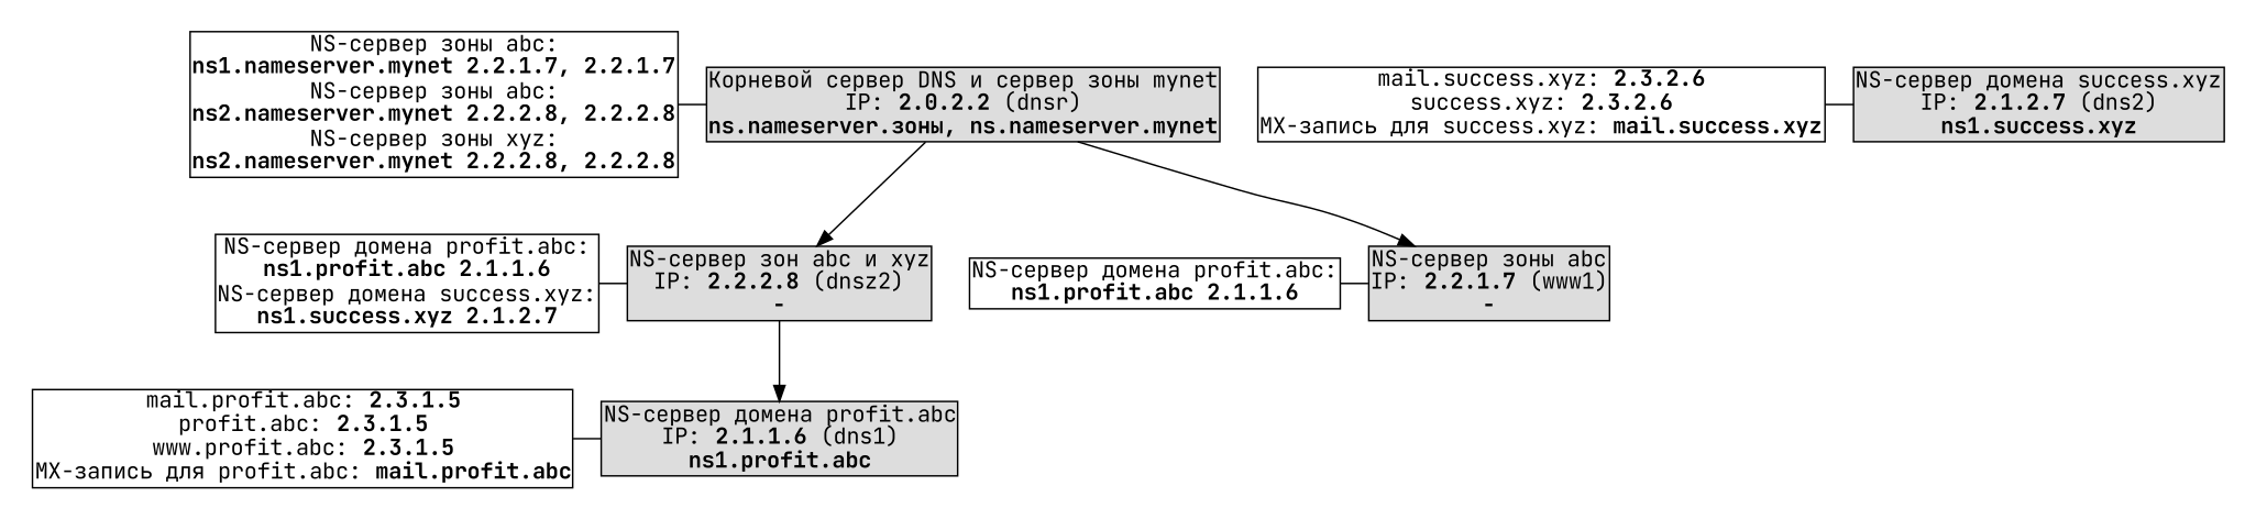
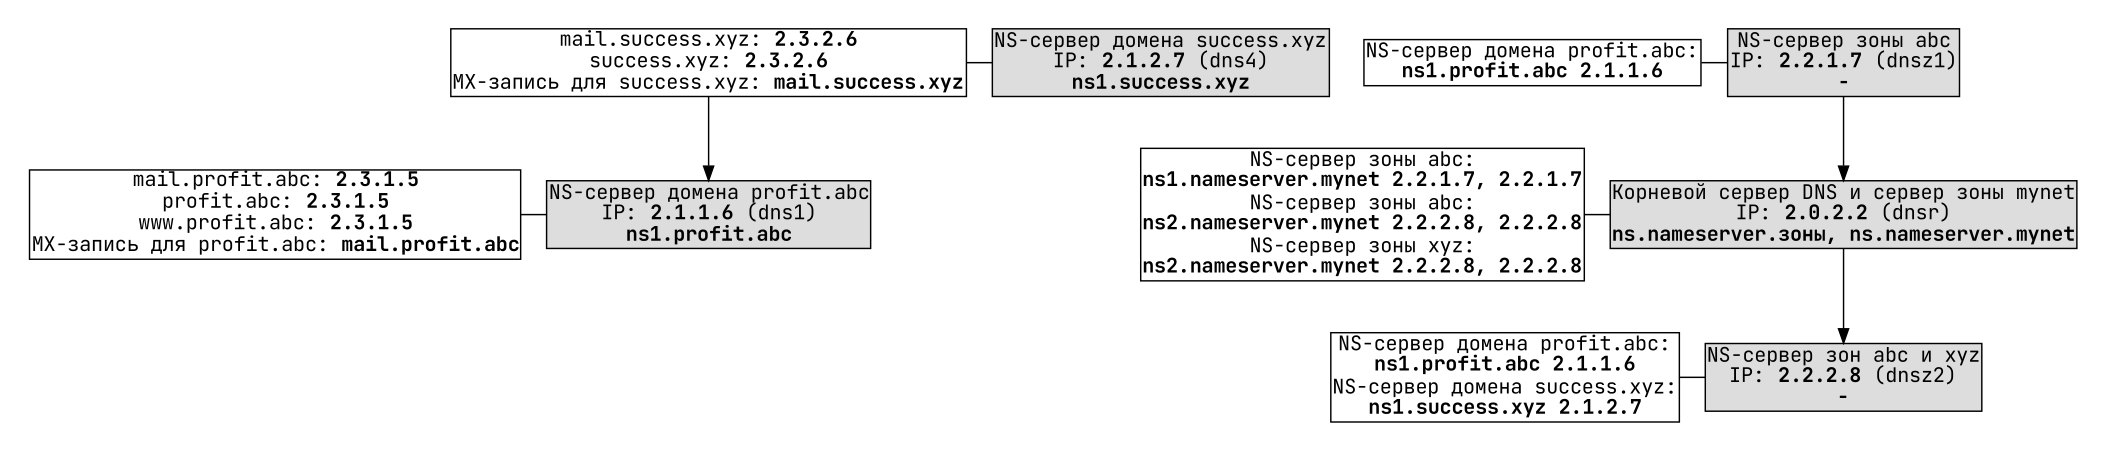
  digraph {
    fontname="JetBrains Mono"
    node [fontname="JetBrains Mono" margin=0 shape=none]
    edge [constraint=False dir=none fontname="JetBrains Mono"]
    n1 [label=< <TABLE BGCOLOR="#DDDDDD" CELLPADDING="0" CELLSPACING="0" CELLBORDER="0"> <TR><TD>NS-сервер домена profit.abc</TD></TR> <TR><TD>IP: <B>2.1.1.6</B> (dns1)</TD></TR> <TR><TD><B>ns1.profit.abc</B></TD></TR> </TABLE>>]
    n2 [label=< <TABLE BGCOLOR="#FFFFFF" CELLPADDING="0" CELLSPACING="0" CELLBORDER="0"> <TR><TD>mail.profit.abc: <B>2.3.1.5</B></TD></TR> <TR><TD>profit.abc: <B>2.3.1.5</B></TD></TR> <TR><TD>www.profit.abc: <B>2.3.1.5</B></TD></TR> <TR><TD>MX-запись для profit.abc: <B>mail.profit.abc</B></TD></TR> </TABLE>>]
-   n3 [label=< <TABLE BGCOLOR="#DDDDDD" CELLPADDING="0" CELLSPACING="0" CELLBORDER="0"> <TR><TD>NS-сервер домена success.xyz</TD></TR> <TR><TD>IP: <B>2.1.2.7</B> (dns2)</TD></TR> <TR><TD><B>ns1.success.xyz</B></TD></TR> </TABLE>>]
+   n3 [label=< <TABLE BGCOLOR="#DDDDDD" CELLPADDING="0" CELLSPACING="0" CELLBORDER="0"> <TR><TD>NS-сервер домена success.xyz</TD></TR> <TR><TD>IP: <B>2.1.2.7</B> (dns4)</TD></TR> <TR><TD><B>ns1.success.xyz</B></TD></TR> </TABLE>>]
    n4 [label=< <TABLE BGCOLOR="#FFFFFF" CELLPADDING="0" CELLSPACING="0" CELLBORDER="0"> <TR><TD>mail.success.xyz: <B>2.3.2.6</B></TD></TR> <TR><TD>success.xyz: <B>2.3.2.6</B></TD></TR> <TR><TD>MX-запись для success.xyz: <B>mail.success.xyz</B></TD></TR> </TABLE>>]
    n5 [label=< <TABLE BGCOLOR="#DDDDDD" CELLPADDING="0" CELLSPACING="0" CELLBORDER="0"> <TR><TD>NS-сервер зон abc и xyz</TD></TR> <TR><TD>IP: <B>2.2.2.8</B> (dnsz2)</TD></TR> <TR><TD><B>-</B></TD></TR> </TABLE>>]
    n6 [label=< <TABLE BGCOLOR="#FFFFFF" CELLPADDING="0" CELLSPACING="0" CELLBORDER="0"> <TR><TD>NS-сервер домена profit.abc:</TD></TR><TR><TD><B>ns1.profit.abc 2.1.1.6</B></TD></TR> <TR><TD>NS-сервер домена success.xyz:</TD></TR><TR><TD><B>ns1.success.xyz 2.1.2.7</B></TD></TR> </TABLE>>]
-   n7 [label=< <TABLE BGCOLOR="#DDDDDD" CELLPADDING="0" CELLSPACING="0" CELLBORDER="0"> <TR><TD>NS-сервер зоны abc</TD></TR> <TR><TD>IP: <B>2.2.1.7</B> (www1)</TD></TR> <TR><TD><B>-</B></TD></TR> </TABLE>>]
+   n7 [label=< <TABLE BGCOLOR="#DDDDDD" CELLPADDING="0" CELLSPACING="0" CELLBORDER="0"> <TR><TD>NS-сервер зоны abc</TD></TR> <TR><TD>IP: <B>2.2.1.7</B> (dnsz1)</TD></TR> <TR><TD><B>-</B></TD></TR> </TABLE>>]
    n8 [label=< <TABLE BGCOLOR="#FFFFFF" CELLPADDING="0" CELLSPACING="0" CELLBORDER="0"> <TR><TD>NS-сервер домена profit.abc:</TD></TR><TR><TD><B>ns1.profit.abc 2.1.1.6</B></TD></TR> </TABLE>>]
    n9 [label=< <TABLE BGCOLOR="#DDDDDD" CELLPADDING="0" CELLSPACING="0" CELLBORDER="0"> <TR><TD>Корневой сервер DNS и сервер зоны mynet</TD></TR> <TR><TD>IP: <B>2.0.2.2</B> (dnsr)</TD></TR> <TR><TD><B>ns.nameserver.зоны, ns.nameserver.mynet</B></TD></TR> </TABLE>>]
    n10 [label=< <TABLE BGCOLOR="#FFFFFF" CELLPADDING="0" CELLSPACING="0" CELLBORDER="0"> <TR><TD>NS-сервер зоны abc:</TD></TR><TR><TD><B>ns1.nameserver.mynet 2.2.1.7, 2.2.1.7</B></TD></TR> <TR><TD>NS-сервер зоны abc:</TD></TR><TR><TD><B>ns2.nameserver.mynet 2.2.2.8, 2.2.2.8</B></TD></TR> <TR><TD>NS-сервер зоны xyz:</TD></TR><TR><TD><B>ns2.nameserver.mynet 2.2.2.8, 2.2.2.8</B></TD></TR> </TABLE>>]
    subgraph cluster_1 {
      color=none
      rank=same
      n1
      n2
    }
    subgraph cluster_2 {
      color=none
      rank=same
      n3
      n4
    }
    subgraph cluster_3 {
      color=none
      rank=same
      n5
      n6
    }
    subgraph cluster_4 {
      color=none
      rank=same
      n7
      n8
    }
    subgraph cluster_5 {
      color=none
      rank=same
      n9
      n10
    }
    n1 -> n2
    n3 -> n4
-   n5 -> n1 [constraint="" dir=""]
+   n4 -> n1 [constraint="" dir=""]
    n5 -> n6
    n7 -> n8
    n9 -> n5 [constraint="" dir=""]
-   n9 -> n7 [constraint="" dir=""]
+   n7 -> n9 [constraint="" dir=""]
    n9 -> n10
  }
